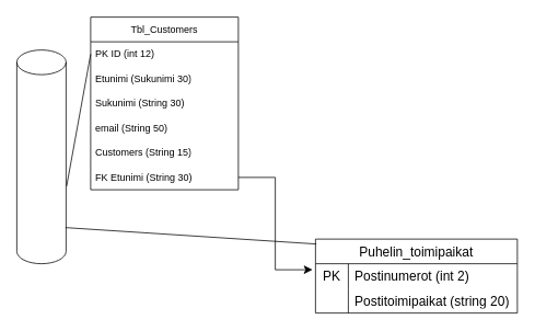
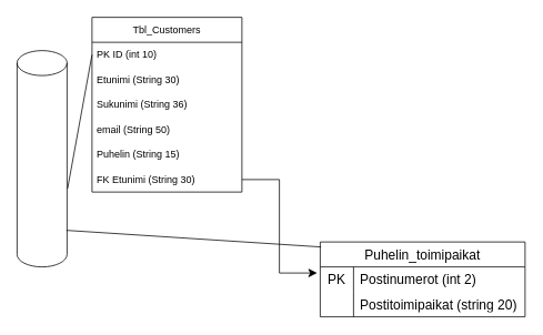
  <mxCell id="0" />
  <mxCell id="1" parent="0" />
  <mxCell id="2" value="" style="shape=cylinder3;whiteSpace=wrap;html=1;boundedLbl=1;backgroundOutline=1;size=15;" vertex="1" parent="1"><mxGeometry x="20" y="60" width="60" height="260" as="geometry" /></mxCell>
  <mxCell id="3" value="Tbl_Customers" style="swimlane;fontStyle=0;childLayout=stackLayout;horizontal=1;startSize=30;horizontalStack=0;resizeParent=1;resizeParentMax=0;resizeLast=0;collapsible=1;marginBottom=0;whiteSpace=wrap;html=1;" vertex="1" parent="1"><mxGeometry x="110" y="20" width="180" height="210" as="geometry" /></mxCell>
- <mxCell id="4" value="PK ID (int 12)" style="text;strokeColor=none;fillColor=none;align=left;verticalAlign=middle;spacingLeft=4;spacingRight=4;overflow=hidden;points=[[0,0.5],[1,0.5]];portConstraint=eastwest;rotatable=0;whiteSpace=wrap;html=1;" vertex="1" parent="3"><mxGeometry y="30" width="180" height="30" as="geometry" /></mxCell>
- <mxCell id="5" value="Etunimi (Sukunimi 30)" style="text;strokeColor=none;fillColor=none;align=left;verticalAlign=middle;spacingLeft=4;spacingRight=4;overflow=hidden;points=[[0,0.5],[1,0.5]];portConstraint=eastwest;rotatable=0;whiteSpace=wrap;html=1;" vertex="1" parent="3"><mxGeometry y="60" width="180" height="30" as="geometry" /></mxCell>
- <mxCell id="6" value="Sukunimi (String 30)" style="text;strokeColor=none;fillColor=none;align=left;verticalAlign=middle;spacingLeft=4;spacingRight=4;overflow=hidden;points=[[0,0.5],[1,0.5]];portConstraint=eastwest;rotatable=0;whiteSpace=wrap;html=1;" vertex="1" parent="3"><mxGeometry y="90" width="180" height="30" as="geometry" /></mxCell>
+ <mxCell id="4" value="PK ID (int 10)" style="text;strokeColor=none;fillColor=none;align=left;verticalAlign=middle;spacingLeft=4;spacingRight=4;overflow=hidden;points=[[0,0.5],[1,0.5]];portConstraint=eastwest;rotatable=0;whiteSpace=wrap;html=1;" vertex="1" parent="3"><mxGeometry y="30" width="180" height="30" as="geometry" /></mxCell>
+ <mxCell id="5" value="Etunimi (String 30)" style="text;strokeColor=none;fillColor=none;align=left;verticalAlign=middle;spacingLeft=4;spacingRight=4;overflow=hidden;points=[[0,0.5],[1,0.5]];portConstraint=eastwest;rotatable=0;whiteSpace=wrap;html=1;" vertex="1" parent="3"><mxGeometry y="60" width="180" height="30" as="geometry" /></mxCell>
+ <mxCell id="6" value="Sukunimi (String 36)" style="text;strokeColor=none;fillColor=none;align=left;verticalAlign=middle;spacingLeft=4;spacingRight=4;overflow=hidden;points=[[0,0.5],[1,0.5]];portConstraint=eastwest;rotatable=0;whiteSpace=wrap;html=1;" vertex="1" parent="3"><mxGeometry y="90" width="180" height="30" as="geometry" /></mxCell>
  <mxCell id="7" value="email (String 50)" style="text;strokeColor=none;fillColor=none;align=left;verticalAlign=middle;spacingLeft=4;spacingRight=4;overflow=hidden;points=[[0,0.5],[1,0.5]];portConstraint=eastwest;rotatable=0;whiteSpace=wrap;html=1;" vertex="1" parent="3"><mxGeometry y="120" width="180" height="30" as="geometry" /></mxCell>
- <mxCell id="8" value="Customers (String 15)" style="text;strokeColor=none;fillColor=none;align=left;verticalAlign=middle;spacingLeft=4;spacingRight=4;overflow=hidden;points=[[0,0.5],[1,0.5]];portConstraint=eastwest;rotatable=0;whiteSpace=wrap;html=1;" vertex="1" parent="3"><mxGeometry y="150" width="180" height="30" as="geometry" /></mxCell>
+ <mxCell id="8" value="Puhelin (String 15)" style="text;strokeColor=none;fillColor=none;align=left;verticalAlign=middle;spacingLeft=4;spacingRight=4;overflow=hidden;points=[[0,0.5],[1,0.5]];portConstraint=eastwest;rotatable=0;whiteSpace=wrap;html=1;" vertex="1" parent="3"><mxGeometry y="150" width="180" height="30" as="geometry" /></mxCell>
  <mxCell id="9" value="FK Etunimi (String 30)" style="text;strokeColor=none;fillColor=none;align=left;verticalAlign=middle;spacingLeft=4;spacingRight=4;overflow=hidden;points=[[0,0.5],[1,0.5]];portConstraint=eastwest;rotatable=0;whiteSpace=wrap;html=1;" vertex="1" parent="3"><mxGeometry y="180" width="180" height="30" as="geometry" /></mxCell>
  <mxCell id="10" value="" style="endArrow=none;html=1;rounded=0;exitX=1.011;exitY=0.638;exitDx=0;exitDy=0;exitPerimeter=0;entryX=0;entryY=0.5;entryDx=0;entryDy=0;" edge="1" parent="1" source="2" target="4"><mxGeometry width="50" height="50" relative="1" as="geometry"><mxPoint x="360" y="330" as="sourcePoint" /><mxPoint x="410" y="280" as="targetPoint" /></mxGeometry></mxCell>
  <mxCell id="11" value="Puhelin_toimipaikat" style="shape=table;startSize=30;container=1;collapsible=0;childLayout=tableLayout;fixedRows=1;rowLines=0;fontStyle=0;strokeColor=default;fontSize=16;" vertex="1" parent="1"><mxGeometry x="384" y="290" width="246" height="90" as="geometry" /></mxCell>
  <mxCell id="12" value="" style="shape=tableRow;horizontal=0;startSize=0;swimlaneHead=0;swimlaneBody=0;top=0;left=0;bottom=0;right=0;collapsible=0;dropTarget=0;fillColor=none;points=[[0,0.5],[1,0.5]];portConstraint=eastwest;strokeColor=inherit;fontSize=16;" vertex="1" parent="11"><mxGeometry y="30" width="246" height="30" as="geometry" /></mxCell>
  <mxCell id="13" value="PK" style="shape=partialRectangle;html=1;whiteSpace=wrap;connectable=0;fillColor=none;top=0;left=0;bottom=0;right=0;overflow=hidden;pointerEvents=1;strokeColor=inherit;fontSize=16;" vertex="1" parent="12"><mxGeometry width="40" height="30" as="geometry"><mxRectangle width="40" height="30" as="alternateBounds" /></mxGeometry></mxCell>
  <mxCell id="14" value="Postinumerot (int 2)" style="shape=partialRectangle;html=1;whiteSpace=wrap;connectable=0;fillColor=none;top=0;left=0;bottom=0;right=0;align=left;spacingLeft=6;overflow=hidden;strokeColor=inherit;fontSize=16;" vertex="1" parent="12"><mxGeometry x="40" width="206" height="30" as="geometry"><mxRectangle width="206" height="30" as="alternateBounds" /></mxGeometry></mxCell>
  <mxCell id="15" value="" style="shape=tableRow;horizontal=0;startSize=0;swimlaneHead=0;swimlaneBody=0;top=0;left=0;bottom=0;right=0;collapsible=0;dropTarget=0;fillColor=none;points=[[0,0.5],[1,0.5]];portConstraint=eastwest;strokeColor=inherit;fontSize=16;" vertex="1" parent="11"><mxGeometry y="60" width="246" height="30" as="geometry" /></mxCell>
  <mxCell id="16" value="" style="shape=partialRectangle;html=1;whiteSpace=wrap;connectable=0;fillColor=none;top=0;left=0;bottom=0;right=0;overflow=hidden;strokeColor=inherit;fontSize=16;" vertex="1" parent="15"><mxGeometry width="40" height="30" as="geometry"><mxRectangle width="40" height="30" as="alternateBounds" /></mxGeometry></mxCell>
  <mxCell id="17" value="Postitoimipaikat (string 20)" style="shape=partialRectangle;html=1;whiteSpace=wrap;connectable=0;fillColor=none;top=0;left=0;bottom=0;right=0;align=left;spacingLeft=6;overflow=hidden;strokeColor=inherit;fontSize=16;" vertex="1" parent="15"><mxGeometry x="40" width="206" height="30" as="geometry"><mxRectangle width="206" height="30" as="alternateBounds" /></mxGeometry></mxCell>
  <mxCell id="18" value="" style="edgeStyle=elbowEdgeStyle;elbow=horizontal;endArrow=classic;html=1;curved=0;rounded=0;endSize=8;startSize=8;entryX=-0.015;entryY=0.244;entryDx=0;entryDy=0;entryPerimeter=0;exitX=1;exitY=0.5;exitDx=0;exitDy=0;" edge="1" parent="1" source="9" target="12"><mxGeometry width="50" height="50" relative="1" as="geometry"><mxPoint x="320" y="220" as="sourcePoint" /><mxPoint x="340" y="170" as="targetPoint" /></mxGeometry></mxCell>
  <mxCell id="19" value="" style="endArrow=none;html=1;rounded=0;entryX=0.989;entryY=0.831;entryDx=0;entryDy=0;entryPerimeter=0;exitX=0.004;exitY=0.067;exitDx=0;exitDy=0;exitPerimeter=0;" edge="1" parent="1" source="11" target="2"><mxGeometry width="50" height="50" relative="1" as="geometry"><mxPoint x="360" y="330" as="sourcePoint" /><mxPoint x="410" y="280" as="targetPoint" /></mxGeometry></mxCell>
